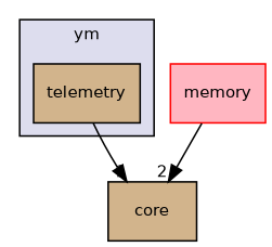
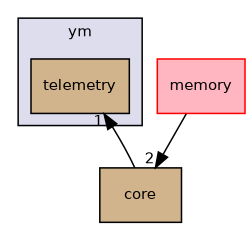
  digraph {
    compound=true
    node [fillcolor=tan fontname=Helvetica fontsize=10 shape=box style=filled]
    edge [labeldistance=1.5 labelfontname=Helvetica labelfontsize=10]
    n1 [label=telemetry pencolor=black]
    n2 [label=core]
    n3 [color=red fillcolor=lightpink label=memory]
    subgraph cluster_1 {
      bgcolor="#ddddee"
      fontname=Helvetica
      fontsize=10
      label=ym
      pencolor=black
      n1
    }
-   n1 -> n2 [headlabel=1]
+   n2 -> n1 [headlabel=1]
    n3 -> n2 [headlabel=2]
  }
